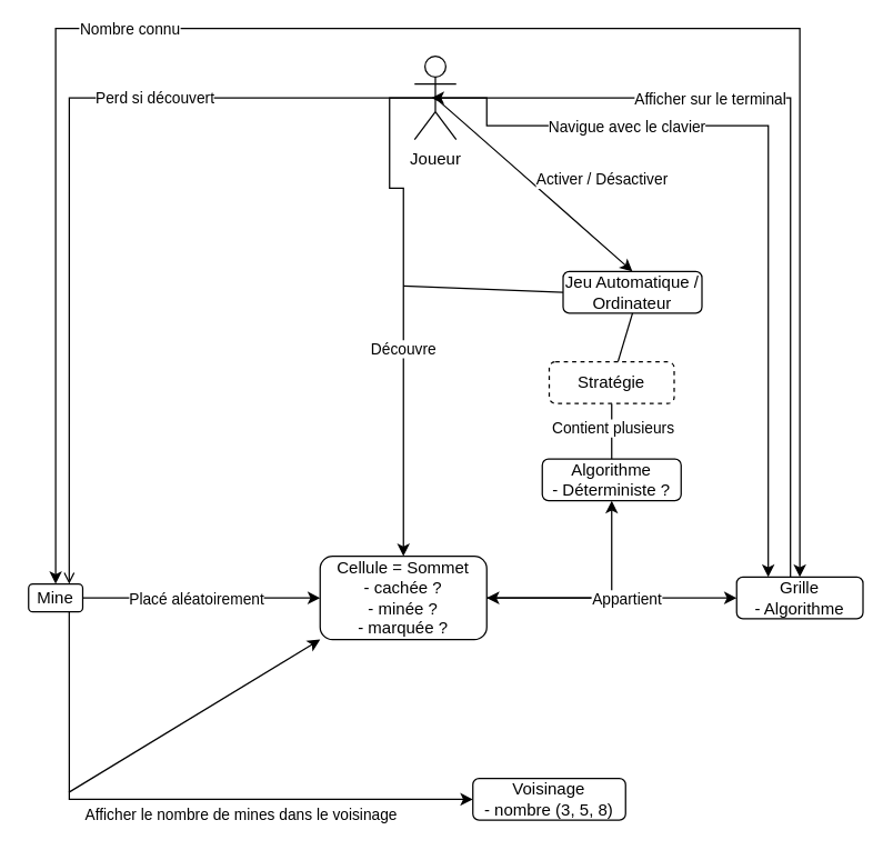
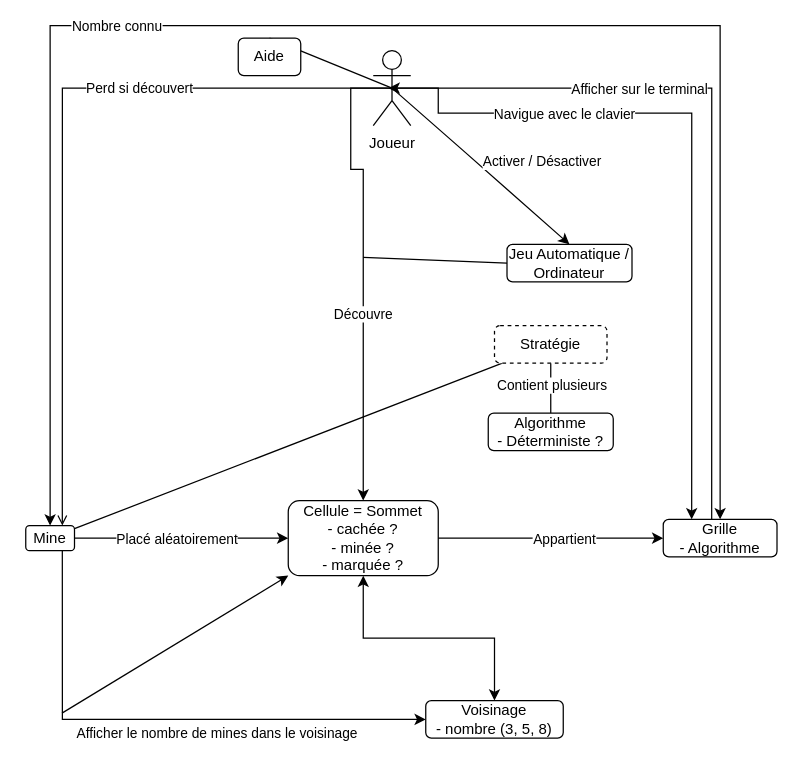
  <mxCell id="0" />
  <mxCell id="1" parent="0" />
  <mxCell id="2" value="" style="edgeStyle=orthogonalEdgeStyle;rounded=0;orthogonalLoop=1;jettySize=auto;html=1;startArrow=none;startFill=0;endArrow=classic;endFill=1;exitX=0.5;exitY=0.5;exitDx=0;exitDy=0;exitPerimeter=0;" edge="1" parent="1" source="26" target="12"><mxGeometry x="0.035" y="-50" relative="1" as="geometry"><mxPoint x="290" y="90" as="sourcePoint" /><Array as="points"><mxPoint x="280" y="70" /><mxPoint x="280" y="135" /><mxPoint x="290" y="135" /></Array><mxPoint as="offset" /></mxGeometry></mxCell>
  <mxCell id="3" value="Découvre" style="edgeLabel;html=1;align=center;verticalAlign=middle;resizable=0;points=[];" vertex="1" connectable="0" parent="2"><mxGeometry x="0.198" y="-1" relative="1" as="geometry"><mxPoint as="offset" /></mxGeometry></mxCell>
  <mxCell id="4" style="edgeStyle=orthogonalEdgeStyle;rounded=0;orthogonalLoop=1;jettySize=auto;html=1;exitX=1;exitY=0.5;exitDx=0;exitDy=0;entryX=0;entryY=0.5;entryDx=0;entryDy=0;startArrow=none;startFill=0;endArrow=classic;endFill=1;" edge="1" parent="1" source="10" target="12"><mxGeometry relative="1" as="geometry" /></mxCell>
  <mxCell id="5" value="Placé aléatoirement" style="edgeLabel;html=1;align=center;verticalAlign=middle;resizable=0;points=[];" vertex="1" connectable="0" parent="4"><mxGeometry x="-0.112" relative="1" as="geometry"><mxPoint x="5" as="offset" /></mxGeometry></mxCell>
  <mxCell id="6" style="edgeStyle=orthogonalEdgeStyle;rounded=0;orthogonalLoop=1;jettySize=auto;html=1;exitX=0.5;exitY=0;exitDx=0;exitDy=0;startArrow=classic;startFill=1;entryX=0.5;entryY=0;entryDx=0;entryDy=0;" edge="1" parent="1" source="10" target="18"><mxGeometry relative="1" as="geometry"><mxPoint x="350" y="160" as="targetPoint" /><Array as="points"><mxPoint x="40" y="20" /><mxPoint x="576" y="20" /></Array></mxGeometry></mxCell>
  <mxCell id="7" value="Nombre connu" style="edgeLabel;html=1;align=center;verticalAlign=middle;resizable=0;points=[];" vertex="1" connectable="0" parent="6"><mxGeometry x="-0.308" y="1" relative="1" as="geometry"><mxPoint x="-8" y="1" as="offset" /></mxGeometry></mxCell>
  <mxCell id="8" style="edgeStyle=orthogonalEdgeStyle;rounded=0;orthogonalLoop=1;jettySize=auto;html=1;exitX=0.75;exitY=1;exitDx=0;exitDy=0;entryX=0;entryY=0.5;entryDx=0;entryDy=0;startArrow=none;startFill=0;endArrow=classic;endFill=1;" edge="1" parent="1" source="10" target="13"><mxGeometry relative="1" as="geometry" /></mxCell>
  <mxCell id="9" value="Afficher le nombre de mines dans le voisinage" style="edgeLabel;html=1;align=center;verticalAlign=middle;resizable=0;points=[];" vertex="1" connectable="0" parent="8"><mxGeometry x="0.186" relative="1" as="geometry"><mxPoint x="6" y="10" as="offset" /></mxGeometry></mxCell>
  <mxCell id="10" value="Mine" style="rounded=1;whiteSpace=wrap;html=1;" parent="1" vertex="1"><mxGeometry x="20" y="420" width="39" height="20" as="geometry" /></mxCell>
- <mxCell id="11" value="" style="edgeStyle=orthogonalEdgeStyle;rounded=0;orthogonalLoop=1;jettySize=auto;html=1;startArrow=classic;startFill=1;" edge="1" parent="1" source="12" target="35"><mxGeometry relative="1" as="geometry" /></mxCell>
+ <mxCell id="11" value="" style="edgeStyle=orthogonalEdgeStyle;rounded=0;orthogonalLoop=1;jettySize=auto;html=1;startArrow=classic;startFill=1;" edge="1" parent="1" source="12" target="13"><mxGeometry relative="1" as="geometry" /></mxCell>
  <mxCell id="12" value="Cellule = Sommet&lt;br&gt;- cachée ?&lt;br&gt;- minée ?&lt;br&gt;- marquée ?" style="rounded=1;whiteSpace=wrap;html=1;" parent="1" vertex="1"><mxGeometry x="230" y="400" width="120" height="60" as="geometry" /></mxCell>
  <mxCell id="13" value="Voisinage&lt;br&gt;- nombre (3, 5, 8)" style="rounded=1;whiteSpace=wrap;html=1;" parent="1" vertex="1"><mxGeometry x="340" y="560" width="110" height="30" as="geometry" /></mxCell>
  <mxCell id="14" style="edgeStyle=orthogonalEdgeStyle;rounded=0;orthogonalLoop=1;jettySize=auto;html=1;exitX=0;exitY=0.5;exitDx=0;exitDy=0;startArrow=classic;startFill=1;endArrow=none;endFill=0;entryX=1;entryY=0.5;entryDx=0;entryDy=0;" edge="1" parent="1" source="18" target="12"><mxGeometry relative="1" as="geometry"><Array as="points"><mxPoint x="520" y="430" /><mxPoint x="520" y="430" /></Array></mxGeometry></mxCell>
  <mxCell id="15" value="Appartient" style="edgeLabel;html=1;align=center;verticalAlign=middle;resizable=0;points=[];" vertex="1" connectable="0" parent="14"><mxGeometry x="0.317" y="3" relative="1" as="geometry"><mxPoint x="39" y="-3" as="offset" /></mxGeometry></mxCell>
  <mxCell id="16" style="edgeStyle=orthogonalEdgeStyle;rounded=0;orthogonalLoop=1;jettySize=auto;html=1;exitX=0.25;exitY=0;exitDx=0;exitDy=0;startArrow=none;startFill=0;endArrow=classic;endFill=1;entryX=0.75;entryY=0.1;entryDx=0;entryDy=0;entryPerimeter=0;" edge="1" parent="1"><mxGeometry relative="1" as="geometry"><mxPoint x="568.75" y="434" as="sourcePoint" /><mxPoint x="310.25" y="70" as="targetPoint" /><Array as="points"><mxPoint x="569.75" y="434" /><mxPoint x="569.75" y="70" /></Array></mxGeometry></mxCell>
  <mxCell id="17" value="Afficher sur le terminal" style="edgeLabel;html=1;align=center;verticalAlign=middle;resizable=0;points=[];" vertex="1" connectable="0" parent="16"><mxGeometry x="0.302" y="1" relative="1" as="geometry"><mxPoint x="-17" y="-1" as="offset" /></mxGeometry></mxCell>
  <mxCell id="18" value="Grille&lt;br&gt;- Algorithme" style="rounded=1;whiteSpace=wrap;html=1;" parent="1" vertex="1"><mxGeometry x="530" y="415" width="91" height="30" as="geometry" /></mxCell>
  <mxCell id="19" style="edgeStyle=orthogonalEdgeStyle;rounded=0;orthogonalLoop=1;jettySize=auto;html=1;startArrow=none;startFill=0;endArrow=classic;endFill=1;exitX=0.5;exitY=0.5;exitDx=0;exitDy=0;exitPerimeter=0;entryX=0.25;entryY=0;entryDx=0;entryDy=0;" edge="1" parent="1" source="26" target="18"><mxGeometry relative="1" as="geometry"><mxPoint x="330" y="70" as="sourcePoint" /><mxPoint x="546" y="420" as="targetPoint" /><Array as="points"><mxPoint x="350" y="70" /><mxPoint x="350" y="90" /><mxPoint x="553" y="90" /></Array></mxGeometry></mxCell>
  <mxCell id="20" value="Navigue avec le clavier" style="edgeLabel;html=1;align=center;verticalAlign=middle;resizable=0;points=[];" vertex="1" connectable="0" parent="19"><mxGeometry x="-0.189" relative="1" as="geometry"><mxPoint x="-80" as="offset" /></mxGeometry></mxCell>
  <mxCell id="21" style="edgeStyle=orthogonalEdgeStyle;rounded=0;orthogonalLoop=1;jettySize=auto;html=1;exitX=0.5;exitY=0.5;exitDx=0;exitDy=0;exitPerimeter=0;entryX=0.75;entryY=0;entryDx=0;entryDy=0;startArrow=none;startFill=0;endArrow=open;endFill=1;" edge="1" parent="1" source="26" target="10"><mxGeometry relative="1" as="geometry" /></mxCell>
  <mxCell id="22" value="Perd si découvert" style="edgeLabel;html=1;align=center;verticalAlign=middle;resizable=0;points=[];" vertex="1" connectable="0" parent="21"><mxGeometry x="0.17" relative="1" as="geometry"><mxPoint x="61" y="-96" as="offset" /></mxGeometry></mxCell>
  <mxCell id="23" style="rounded=0;orthogonalLoop=1;jettySize=auto;html=1;exitX=0.5;exitY=0.5;exitDx=0;exitDy=0;exitPerimeter=0;entryX=0.5;entryY=0;entryDx=0;entryDy=0;startArrow=none;startFill=0;endArrow=classic;endFill=1;" edge="1" parent="1" source="26" target="29"><mxGeometry relative="1" as="geometry"><Array as="points"><mxPoint x="370" y="120" /></Array></mxGeometry></mxCell>
  <mxCell id="24" value="Activer / Désactiver" style="edgeLabel;html=1;align=center;verticalAlign=middle;resizable=0;points=[];" vertex="1" connectable="0" parent="23"><mxGeometry x="-0.166" y="1" relative="1" as="geometry"><mxPoint x="59" y="7" as="offset" /></mxGeometry></mxCell>
+ <mxCell id="25" style="edgeStyle=none;rounded=0;orthogonalLoop=1;jettySize=auto;html=1;exitX=0.5;exitY=0.5;exitDx=0;exitDy=0;exitPerimeter=0;entryX=0.5;entryY=0;entryDx=0;entryDy=0;startArrow=none;startFill=0;endArrow=none;endFill=0;" edge="1" parent="1" source="26" target="30"><mxGeometry relative="1" as="geometry" /></mxCell>
  <mxCell id="26" value="Joueur" style="shape=umlActor;verticalLabelPosition=bottom;verticalAlign=top;html=1;outlineConnect=0;" vertex="1" parent="1"><mxGeometry x="298" y="40" width="30" height="60" as="geometry" /></mxCell>
  <mxCell id="27" value="" style="endArrow=classic;startArrow=none;html=1;rounded=0;entryX=0;entryY=1;entryDx=0;entryDy=0;startFill=0;" edge="1" parent="1" target="12"><mxGeometry width="50" height="50" relative="1" as="geometry"><mxPoint x="49" y="570" as="sourcePoint" /><mxPoint x="99" y="490" as="targetPoint" /></mxGeometry></mxCell>
  <mxCell id="28" style="edgeStyle=none;rounded=0;orthogonalLoop=1;jettySize=auto;html=1;exitX=0;exitY=0.5;exitDx=0;exitDy=0;startArrow=none;startFill=0;endArrow=none;endFill=0;" edge="1" parent="1" source="29"><mxGeometry relative="1" as="geometry"><mxPoint x="290" y="205.333" as="targetPoint" /></mxGeometry></mxCell>
  <mxCell id="29" value="Jeu Automatique / Ordinateur" style="rounded=1;whiteSpace=wrap;html=1;" vertex="1" parent="1"><mxGeometry x="405" y="195" width="100" height="30" as="geometry" /></mxCell>
- <mxCell id="31" value="" style="edgeStyle=none;rounded=0;orthogonalLoop=1;jettySize=auto;html=1;startArrow=none;startFill=0;endArrow=none;endFill=0;entryX=0.5;entryY=1;entryDx=0;entryDy=0;" edge="1" parent="1" source="34" target="29"><mxGeometry relative="1" as="geometry"><mxPoint x="260" y="200" as="targetPoint" /></mxGeometry></mxCell>
+ <mxCell id="30" value="Aide" style="rounded=1;whiteSpace=wrap;html=1;" vertex="1" parent="1"><mxGeometry x="190" y="30" width="50" height="30" as="geometry" /></mxCell>
+ <mxCell id="31" value="" style="edgeStyle=none;rounded=0;orthogonalLoop=1;jettySize=auto;html=1;startArrow=none;startFill=0;endArrow=none;endFill=0;" edge="1" parent="1" source="34" target="10"><mxGeometry relative="1" as="geometry"><mxPoint x="260" y="200" as="targetPoint" /></mxGeometry></mxCell>
  <mxCell id="32" value="" style="edgeStyle=none;rounded=0;orthogonalLoop=1;jettySize=auto;html=1;startArrow=none;startFill=0;endArrow=none;endFill=0;" edge="1" parent="1" source="34" target="35"><mxGeometry relative="1" as="geometry"><Array as="points"><mxPoint x="440" y="310" /><mxPoint x="440" y="320" /></Array></mxGeometry></mxCell>
  <mxCell id="33" value="Contient plusieurs" style="edgeLabel;html=1;align=center;verticalAlign=middle;resizable=0;points=[];" vertex="1" connectable="0" parent="32"><mxGeometry x="-0.156" relative="1" as="geometry"><mxPoint as="offset" /></mxGeometry></mxCell>
  <mxCell id="34" value="Stratégie" style="rounded=1;whiteSpace=wrap;html=1;dashed=1;" vertex="1" parent="1"><mxGeometry x="395" y="260" width="90" height="30" as="geometry" /></mxCell>
  <mxCell id="35" value="Algorithme&lt;br&gt;- Déterministe ?" style="whiteSpace=wrap;html=1;rounded=1;" vertex="1" parent="1"><mxGeometry x="390" y="330" width="100" height="30" as="geometry" /></mxCell>
